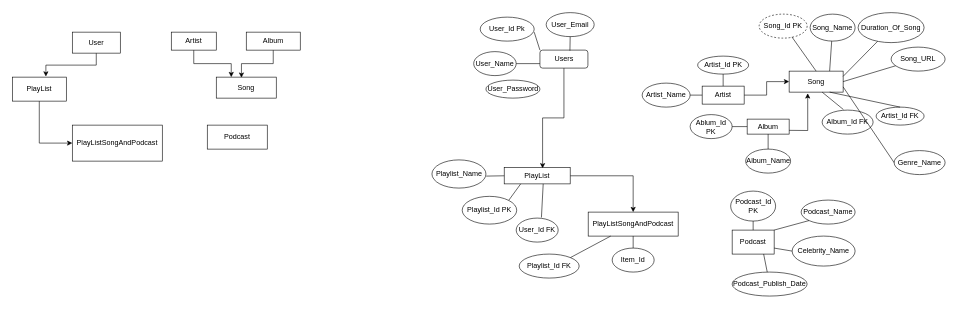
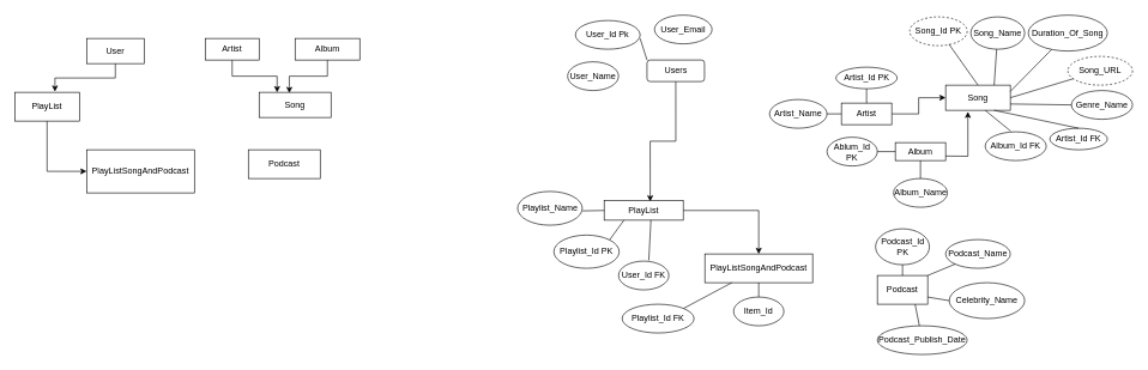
  <mxCell id="0" />
  <mxCell id="1" parent="0" />
  <mxCell id="2" style="edgeStyle=orthogonalEdgeStyle;rounded=0;orthogonalLoop=1;jettySize=auto;html=1;exitX=0.5;exitY=1;exitDx=0;exitDy=0;entryX=0.582;entryY=0.037;entryDx=0;entryDy=0;entryPerimeter=0;" edge="1" parent="1" source="3" target="47"><mxGeometry relative="1" as="geometry" /></mxCell>
  <mxCell id="3" value="Users" style="whiteSpace=wrap;html=1;rounded=1;" parent="1" vertex="1"><mxGeometry x="899.57" y="83" width="80" height="30" as="geometry" /></mxCell>
  <mxCell id="4" value="User_Id Pk" style="ellipse;whiteSpace=wrap;html=1;" parent="1" vertex="1"><mxGeometry x="800" y="28" width="90" height="40" as="geometry" /></mxCell>
- <mxCell id="5" value="User_Password" style="ellipse;whiteSpace=wrap;html=1;" parent="1" vertex="1"><mxGeometry x="809.57" y="133" width="90" height="30" as="geometry" /></mxCell>
  <mxCell id="6" value="User_Name" style="ellipse;whiteSpace=wrap;html=1;rotation=0;" parent="1" vertex="1"><mxGeometry x="789.13" y="85.5" width="70.87" height="40" as="geometry" /></mxCell>
  <mxCell id="7" value="User_Email" style="ellipse;whiteSpace=wrap;html=1;" parent="1" vertex="1"><mxGeometry x="910" y="20.5" width="80" height="40" as="geometry" /></mxCell>
- <mxCell id="8" value="" style="endArrow=none;html=1;rounded=0;entryX=0;entryY=0.75;entryDx=0;entryDy=0;" parent="1" source="6" target="3" edge="1"><mxGeometry width="50" height="50" relative="1" as="geometry"><mxPoint x="900" y="143" as="sourcePoint" /><mxPoint x="950" y="93" as="targetPoint" /></mxGeometry></mxCell>
  <mxCell id="9" value="" style="endArrow=none;html=1;rounded=0;entryX=0;entryY=0;entryDx=0;entryDy=0;" parent="1" target="3" edge="1"><mxGeometry width="50" height="50" relative="1" as="geometry"><mxPoint x="890" y="53" as="sourcePoint" /><mxPoint x="940" y="43" as="targetPoint" /></mxGeometry></mxCell>
- <mxCell id="10" value="" style="endArrow=none;html=1;rounded=0;entryX=0.5;entryY=1;entryDx=0;entryDy=0;exitX=0.625;exitY=0.033;exitDx=0;exitDy=0;exitPerimeter=0;" parent="1" source="3" target="7" edge="1"><mxGeometry width="50" height="50" relative="1" as="geometry"><mxPoint x="980" y="73" as="sourcePoint" /><mxPoint x="1010" y="53" as="targetPoint" /></mxGeometry></mxCell>
  <mxCell id="11" style="edgeStyle=orthogonalEdgeStyle;rounded=0;orthogonalLoop=1;jettySize=auto;html=1;exitX=1;exitY=0.5;exitDx=0;exitDy=0;entryX=0;entryY=0.5;entryDx=0;entryDy=0;" edge="1" parent="1" source="12" target="20"><mxGeometry relative="1" as="geometry" /></mxCell>
  <mxCell id="12" value="Artist" style="rounded=0;whiteSpace=wrap;html=1;" parent="1" vertex="1"><mxGeometry x="1170" y="143" width="70" height="30" as="geometry" /></mxCell>
  <mxCell id="13" value="Artist_Id PK" style="ellipse;whiteSpace=wrap;html=1;" parent="1" vertex="1"><mxGeometry x="1162.5" y="93" width="85" height="30" as="geometry" /></mxCell>
  <mxCell id="14" value="Artist_Name" style="ellipse;whiteSpace=wrap;html=1;" parent="1" vertex="1"><mxGeometry x="1070" y="138" width="80" height="40" as="geometry" /></mxCell>
  <mxCell id="15" value="" style="endArrow=none;html=1;rounded=0;entryX=0.5;entryY=1;entryDx=0;entryDy=0;exitX=0.5;exitY=0;exitDx=0;exitDy=0;" parent="1" source="12" target="13" edge="1"><mxGeometry width="50" height="50" relative="1" as="geometry"><mxPoint x="960" y="293" as="sourcePoint" /><mxPoint x="1010" y="243" as="targetPoint" /></mxGeometry></mxCell>
  <mxCell id="16" value="Album" style="rounded=0;whiteSpace=wrap;html=1;" parent="1" vertex="1"><mxGeometry x="1245" y="198" width="70" height="25" as="geometry" /></mxCell>
  <mxCell id="17" value="Ablum_Id PK" style="ellipse;whiteSpace=wrap;html=1;" parent="1" vertex="1"><mxGeometry x="1150" y="190.5" width="70" height="40" as="geometry" /></mxCell>
  <mxCell id="18" value="Album_Name" style="ellipse;whiteSpace=wrap;html=1;" parent="1" vertex="1"><mxGeometry x="1242.5" y="248" width="75" height="40" as="geometry" /></mxCell>
  <mxCell id="19" value="" style="endArrow=none;html=1;rounded=0;entryX=0.5;entryY=1;entryDx=0;entryDy=0;exitX=0.5;exitY=0;exitDx=0;exitDy=0;" parent="1" source="18" target="16" edge="1"><mxGeometry width="50" height="50" relative="1" as="geometry"><mxPoint x="1200" y="233" as="sourcePoint" /><mxPoint x="1250" y="183" as="targetPoint" /></mxGeometry></mxCell>
  <mxCell id="20" value="Song" style="rounded=0;whiteSpace=wrap;html=1;" parent="1" vertex="1"><mxGeometry x="1315" y="118" width="90" height="35" as="geometry" /></mxCell>
  <mxCell id="21" value="Song_Id PK" style="ellipse;whiteSpace=wrap;html=1;dashed=1;" parent="1" vertex="1"><mxGeometry x="1265" y="23" width="80" height="40" as="geometry" /></mxCell>
  <mxCell id="22" value="Song_Name" style="ellipse;whiteSpace=wrap;html=1;" parent="1" vertex="1"><mxGeometry x="1350" y="23" width="75" height="45" as="geometry" /></mxCell>
- <mxCell id="23" value="Song_URL" style="ellipse;whiteSpace=wrap;html=1;" parent="1" vertex="1"><mxGeometry x="1485" y="78" width="90" height="40" as="geometry" /></mxCell>
- <mxCell id="24" value="Genre_Name" style="ellipse;whiteSpace=wrap;html=1;" parent="1" vertex="1"><mxGeometry x="1490" y="250.5" width="85" height="40" as="geometry" /></mxCell>
+ <mxCell id="23" value="Song_URL" style="ellipse;whiteSpace=wrap;html=1;dashed=1;" parent="1" vertex="1"><mxGeometry x="1485" y="78" width="90" height="40" as="geometry" /></mxCell>
+ <mxCell id="24" value="Genre_Name" style="ellipse;whiteSpace=wrap;html=1;" parent="1" vertex="1"><mxGeometry x="1490" y="125.5" width="85" height="40" as="geometry" /></mxCell>
  <mxCell id="25" value="Album_Id FK" style="ellipse;whiteSpace=wrap;html=1;" parent="1" vertex="1"><mxGeometry x="1370" y="183" width="85" height="40" as="geometry" /></mxCell>
  <mxCell id="26" value="Artist_Id FK" style="ellipse;whiteSpace=wrap;html=1;" parent="1" vertex="1"><mxGeometry x="1460" y="178" width="80" height="30" as="geometry" /></mxCell>
  <mxCell id="27" value="" style="endArrow=none;html=1;rounded=0;entryX=0.683;entryY=0.95;entryDx=0;entryDy=0;entryPerimeter=0;exitX=0.5;exitY=0;exitDx=0;exitDy=0;" parent="1" source="20" target="21" edge="1"><mxGeometry width="50" height="50" relative="1" as="geometry"><mxPoint x="1252" y="183" as="sourcePoint" /><mxPoint x="1260" y="133" as="targetPoint" /></mxGeometry></mxCell>
  <mxCell id="28" value="" style="endArrow=none;html=1;rounded=0;exitX=0.75;exitY=0;exitDx=0;exitDy=0;" parent="1" source="20" target="22" edge="1"><mxGeometry width="50" height="50" relative="1" as="geometry"><mxPoint x="1390" y="113" as="sourcePoint" /><mxPoint x="1360" y="133" as="targetPoint" /></mxGeometry></mxCell>
  <mxCell id="29" value="" style="endArrow=none;html=1;rounded=0;exitX=1;exitY=0.5;exitDx=0;exitDy=0;" parent="1" source="20" target="23" edge="1"><mxGeometry width="50" height="50" relative="1" as="geometry"><mxPoint x="1310" y="253" as="sourcePoint" /><mxPoint x="1360" y="203" as="targetPoint" /></mxGeometry></mxCell>
  <mxCell id="30" value="" style="endArrow=none;html=1;rounded=0;exitX=1;exitY=0.75;exitDx=0;exitDy=0;entryX=0;entryY=0.5;entryDx=0;entryDy=0;" parent="1" source="20" target="24" edge="1"><mxGeometry width="50" height="50" relative="1" as="geometry"><mxPoint x="1310" y="273" as="sourcePoint" /><mxPoint x="1360" y="223" as="targetPoint" /></mxGeometry></mxCell>
  <mxCell id="31" value="" style="endArrow=none;html=1;rounded=0;exitX=0.75;exitY=1;exitDx=0;exitDy=0;entryX=0.5;entryY=0;entryDx=0;entryDy=0;" parent="1" source="20" target="26" edge="1"><mxGeometry width="50" height="50" relative="1" as="geometry"><mxPoint x="1260" y="283" as="sourcePoint" /><mxPoint x="1310" y="233" as="targetPoint" /></mxGeometry></mxCell>
  <mxCell id="32" value="" style="endArrow=none;html=1;rounded=0;exitX=0.417;exitY=-0.025;exitDx=0;exitDy=0;exitPerimeter=0;" parent="1" source="25" edge="1"><mxGeometry width="50" height="50" relative="1" as="geometry"><mxPoint x="1210" y="283" as="sourcePoint" /><mxPoint x="1370" y="153" as="targetPoint" /></mxGeometry></mxCell>
  <mxCell id="33" value="Duration_Of_Song" style="ellipse;whiteSpace=wrap;html=1;" parent="1" vertex="1"><mxGeometry x="1430" y="20.5" width="110" height="50" as="geometry" /></mxCell>
  <mxCell id="34" value="" style="endArrow=none;html=1;rounded=0;exitX=1;exitY=0.25;exitDx=0;exitDy=0;" parent="1" source="20" target="33" edge="1"><mxGeometry width="50" height="50" relative="1" as="geometry"><mxPoint x="1285" y="181.75" as="sourcePoint" /><mxPoint x="1420" y="133" as="targetPoint" /></mxGeometry></mxCell>
  <mxCell id="35" value="" style="endArrow=none;html=1;rounded=0;entryX=0;entryY=0.5;entryDx=0;entryDy=0;exitX=1;exitY=0.5;exitDx=0;exitDy=0;" parent="1" source="14" target="12" edge="1"><mxGeometry width="50" height="50" relative="1" as="geometry"><mxPoint x="950" y="333" as="sourcePoint" /><mxPoint x="1000" y="283" as="targetPoint" /></mxGeometry></mxCell>
  <mxCell id="36" value="" style="endArrow=none;html=1;rounded=0;entryX=0;entryY=0.5;entryDx=0;entryDy=0;exitX=1;exitY=0.5;exitDx=0;exitDy=0;" parent="1" source="17" target="16" edge="1"><mxGeometry width="50" height="50" relative="1" as="geometry"><mxPoint x="920" y="413" as="sourcePoint" /><mxPoint x="970" y="363" as="targetPoint" /></mxGeometry></mxCell>
  <mxCell id="37" value="Podcast" style="rounded=0;whiteSpace=wrap;html=1;" parent="1" vertex="1"><mxGeometry x="1220" y="383" width="70" height="40" as="geometry" /></mxCell>
  <mxCell id="38" value="Podcast_Id PK" style="ellipse;whiteSpace=wrap;html=1;" parent="1" vertex="1"><mxGeometry x="1217.5" y="318" width="75" height="50" as="geometry" /></mxCell>
- <mxCell id="39" value="Podcast_Name" style="ellipse;whiteSpace=wrap;html=1;" parent="1" vertex="1"><mxGeometry x="1335" y="333" width="90" height="40" as="geometry" /></mxCell>
+ <mxCell id="39" value="Podcast_Name" style="ellipse;whiteSpace=wrap;html=1;" parent="1" vertex="1"><mxGeometry x="1315" y="333" width="90" height="40" as="geometry" /></mxCell>
  <mxCell id="40" value="Celebrity_Name" style="ellipse;whiteSpace=wrap;html=1;" parent="1" vertex="1"><mxGeometry x="1320" y="393" width="105" height="50" as="geometry" /></mxCell>
  <mxCell id="41" value="Podcast_Publish_Date" style="ellipse;whiteSpace=wrap;html=1;" parent="1" vertex="1"><mxGeometry x="1220" y="453" width="125" height="40" as="geometry" /></mxCell>
  <mxCell id="42" value="" style="endArrow=none;html=1;rounded=0;entryX=0.5;entryY=1;entryDx=0;entryDy=0;exitX=0.5;exitY=0;exitDx=0;exitDy=0;" parent="1" source="37" target="38" edge="1"><mxGeometry width="50" height="50" relative="1" as="geometry"><mxPoint x="1240" y="423" as="sourcePoint" /><mxPoint x="1290" y="373" as="targetPoint" /></mxGeometry></mxCell>
  <mxCell id="43" value="" style="endArrow=none;html=1;rounded=0;entryX=0;entryY=1;entryDx=0;entryDy=0;exitX=1;exitY=0;exitDx=0;exitDy=0;" parent="1" source="37" target="39" edge="1"><mxGeometry width="50" height="50" relative="1" as="geometry"><mxPoint x="1450" y="353" as="sourcePoint" /><mxPoint x="1260" y="373" as="targetPoint" /></mxGeometry></mxCell>
  <mxCell id="44" value="" style="endArrow=none;html=1;rounded=0;exitX=1;exitY=0.75;exitDx=0;exitDy=0;entryX=0;entryY=0.5;entryDx=0;entryDy=0;" parent="1" source="37" target="40" edge="1"><mxGeometry width="50" height="50" relative="1" as="geometry"><mxPoint x="1220" y="413" as="sourcePoint" /><mxPoint x="1490" y="393" as="targetPoint" /></mxGeometry></mxCell>
  <mxCell id="45" value="" style="endArrow=none;html=1;rounded=0;entryX=0.75;entryY=1;entryDx=0;entryDy=0;" parent="1" source="41" target="37" edge="1"><mxGeometry width="50" height="50" relative="1" as="geometry"><mxPoint x="1190" y="473" as="sourcePoint" /><mxPoint x="1240" y="423" as="targetPoint" /></mxGeometry></mxCell>
  <mxCell id="46" style="edgeStyle=orthogonalEdgeStyle;rounded=0;orthogonalLoop=1;jettySize=auto;html=1;exitX=1;exitY=0.5;exitDx=0;exitDy=0;entryX=0.5;entryY=0;entryDx=0;entryDy=0;" parent="1" source="47" target="53" edge="1"><mxGeometry relative="1" as="geometry" /></mxCell>
  <mxCell id="47" value="PlayList" style="rounded=0;whiteSpace=wrap;html=1;" parent="1" vertex="1"><mxGeometry x="840" y="279" width="110" height="27" as="geometry" /></mxCell>
  <mxCell id="48" value="Playlist_Id PK" style="ellipse;whiteSpace=wrap;html=1;" parent="1" vertex="1"><mxGeometry y="326.75" width="90.87" height="46.25" as="geometry" x="770" /></mxCell>
  <mxCell id="49" value="Playlist_Name" style="ellipse;whiteSpace=wrap;html=1;" parent="1" vertex="1"><mxGeometry x="719.57" y="266" width="90" height="47" as="geometry" /></mxCell>
  <mxCell id="50" value="User_Id FK" style="ellipse;whiteSpace=wrap;html=1;" parent="1" vertex="1"><mxGeometry x="860" y="363" width="70" height="40" as="geometry" /></mxCell>
  <mxCell id="51" value="" style="endArrow=none;html=1;rounded=0;entryX=1;entryY=0;entryDx=0;entryDy=0;exitX=0.25;exitY=1;exitDx=0;exitDy=0;" parent="1" source="47" target="48" edge="1"><mxGeometry width="50" height="50" relative="1" as="geometry"><mxPoint x="1040" y="423" as="sourcePoint" /><mxPoint x="1090" y="373" as="targetPoint" /></mxGeometry></mxCell>
  <mxCell id="52" value="" style="endArrow=none;html=1;rounded=0;entryX=0.591;entryY=1;entryDx=0;entryDy=0;exitX=0.601;exitY=-0.025;exitDx=0;exitDy=0;exitPerimeter=0;entryPerimeter=0;" parent="1" source="50" target="47" edge="1"><mxGeometry width="50" height="50" relative="1" as="geometry"><mxPoint x="860" y="433" as="sourcePoint" /><mxPoint x="910" y="383" as="targetPoint" /></mxGeometry></mxCell>
  <mxCell id="53" value="PlayListSongAndPodcast" style="rounded=0;whiteSpace=wrap;html=1;" parent="1" vertex="1"><mxGeometry x="980" y="353" width="150" height="40" as="geometry" /></mxCell>
  <mxCell id="54" value="Playlist_Id FK" style="ellipse;whiteSpace=wrap;html=1;" parent="1" vertex="1"><mxGeometry x="865" y="423" width="100" height="40" as="geometry" /></mxCell>
  <mxCell id="55" value="" style="endArrow=none;html=1;rounded=0;exitX=1;exitY=0;exitDx=0;exitDy=0;" parent="1" source="54" target="53" edge="1"><mxGeometry width="50" height="50" relative="1" as="geometry"><mxPoint x="890" y="453" as="sourcePoint" /><mxPoint x="940" y="403" as="targetPoint" /></mxGeometry></mxCell>
  <mxCell id="56" value="" style="endArrow=classic;html=1;rounded=0;entryX=0.344;entryY=1.057;entryDx=0;entryDy=0;entryPerimeter=0;exitX=1;exitY=0.75;exitDx=0;exitDy=0;" parent="1" source="16" target="20" edge="1"><mxGeometry width="50" height="50" relative="1" as="geometry"><mxPoint x="1346" y="233" as="sourcePoint" /><mxPoint x="1310" y="213" as="targetPoint" /><Array as="points"><mxPoint x="1346" y="217" /></Array></mxGeometry></mxCell>
  <mxCell id="57" value="Song" style="rounded=0;whiteSpace=wrap;html=1;" parent="1" vertex="1"><mxGeometry x="360" y="128" width="100" height="35" as="geometry" /></mxCell>
  <mxCell id="58" style="edgeStyle=orthogonalEdgeStyle;rounded=0;orthogonalLoop=1;jettySize=auto;html=1;exitX=0.5;exitY=1;exitDx=0;exitDy=0;entryX=0.622;entryY=-0.025;entryDx=0;entryDy=0;entryPerimeter=0;" parent="1" source="59" target="65" edge="1"><mxGeometry relative="1" as="geometry" /></mxCell>
  <mxCell id="59" value="User" style="rounded=0;whiteSpace=wrap;html=1;" parent="1" vertex="1"><mxGeometry x="120" y="53" width="80" height="35" as="geometry" /></mxCell>
  <mxCell id="60" style="edgeStyle=orthogonalEdgeStyle;rounded=0;orthogonalLoop=1;jettySize=auto;html=1;entryX=0.42;entryY=0.029;entryDx=0;entryDy=0;entryPerimeter=0;" parent="1" source="61" target="57" edge="1"><mxGeometry relative="1" as="geometry" /></mxCell>
  <mxCell id="61" value="Album" style="rounded=0;whiteSpace=wrap;html=1;" parent="1" vertex="1"><mxGeometry x="410" y="53" width="90" height="30" as="geometry" /></mxCell>
  <mxCell id="62" style="edgeStyle=orthogonalEdgeStyle;rounded=0;orthogonalLoop=1;jettySize=auto;html=1;entryX=0.25;entryY=0;entryDx=0;entryDy=0;" parent="1" source="63" target="57" edge="1"><mxGeometry relative="1" as="geometry"><mxPoint x="380" y="123" as="targetPoint" /></mxGeometry></mxCell>
  <mxCell id="63" value="Artist" style="rounded=0;whiteSpace=wrap;html=1;" parent="1" vertex="1"><mxGeometry x="285" y="53" width="75" height="30" as="geometry" /></mxCell>
  <mxCell id="64" style="edgeStyle=orthogonalEdgeStyle;rounded=0;orthogonalLoop=1;jettySize=auto;html=1;exitX=0.5;exitY=1;exitDx=0;exitDy=0;entryX=0;entryY=0.5;entryDx=0;entryDy=0;" parent="1" source="65" target="66" edge="1"><mxGeometry relative="1" as="geometry" /></mxCell>
  <mxCell id="65" value="PlayList" style="rounded=0;whiteSpace=wrap;html=1;" parent="1" vertex="1"><mxGeometry x="20" y="128" width="90" height="40" as="geometry" /></mxCell>
  <mxCell id="66" value="PlayListSongAndPodcast" style="rounded=0;whiteSpace=wrap;html=1;" parent="1" vertex="1"><mxGeometry x="120" y="208" width="150" height="60" as="geometry" /></mxCell>
  <mxCell id="67" value="Podcast" style="rounded=0;whiteSpace=wrap;html=1;" parent="1" vertex="1"><mxGeometry x="345" y="208" width="100" height="40" as="geometry" /></mxCell>
  <mxCell id="68" value="Item_Id" style="ellipse;whiteSpace=wrap;html=1;" parent="1" vertex="1"><mxGeometry x="1020" y="413" width="70" height="40" as="geometry" /></mxCell>
  <mxCell id="69" value="" style="endArrow=none;html=1;rounded=0;exitX=0.5;exitY=0;exitDx=0;exitDy=0;entryX=0.5;entryY=1;entryDx=0;entryDy=0;" parent="1" source="68" edge="1" target="53"><mxGeometry width="50" height="50" relative="1" as="geometry"><mxPoint x="980" y="433" as="sourcePoint" /><mxPoint x="1005" y="423" as="targetPoint" /></mxGeometry></mxCell>
  <mxCell id="70" value="" style="endArrow=none;html=1;rounded=0;entryX=0;entryY=0.5;entryDx=0;entryDy=0;" edge="1" parent="1" target="47"><mxGeometry width="50" height="50" relative="1" as="geometry"><mxPoint x="810" y="293" as="sourcePoint" /><mxPoint x="820" y="283" as="targetPoint" /></mxGeometry></mxCell>
